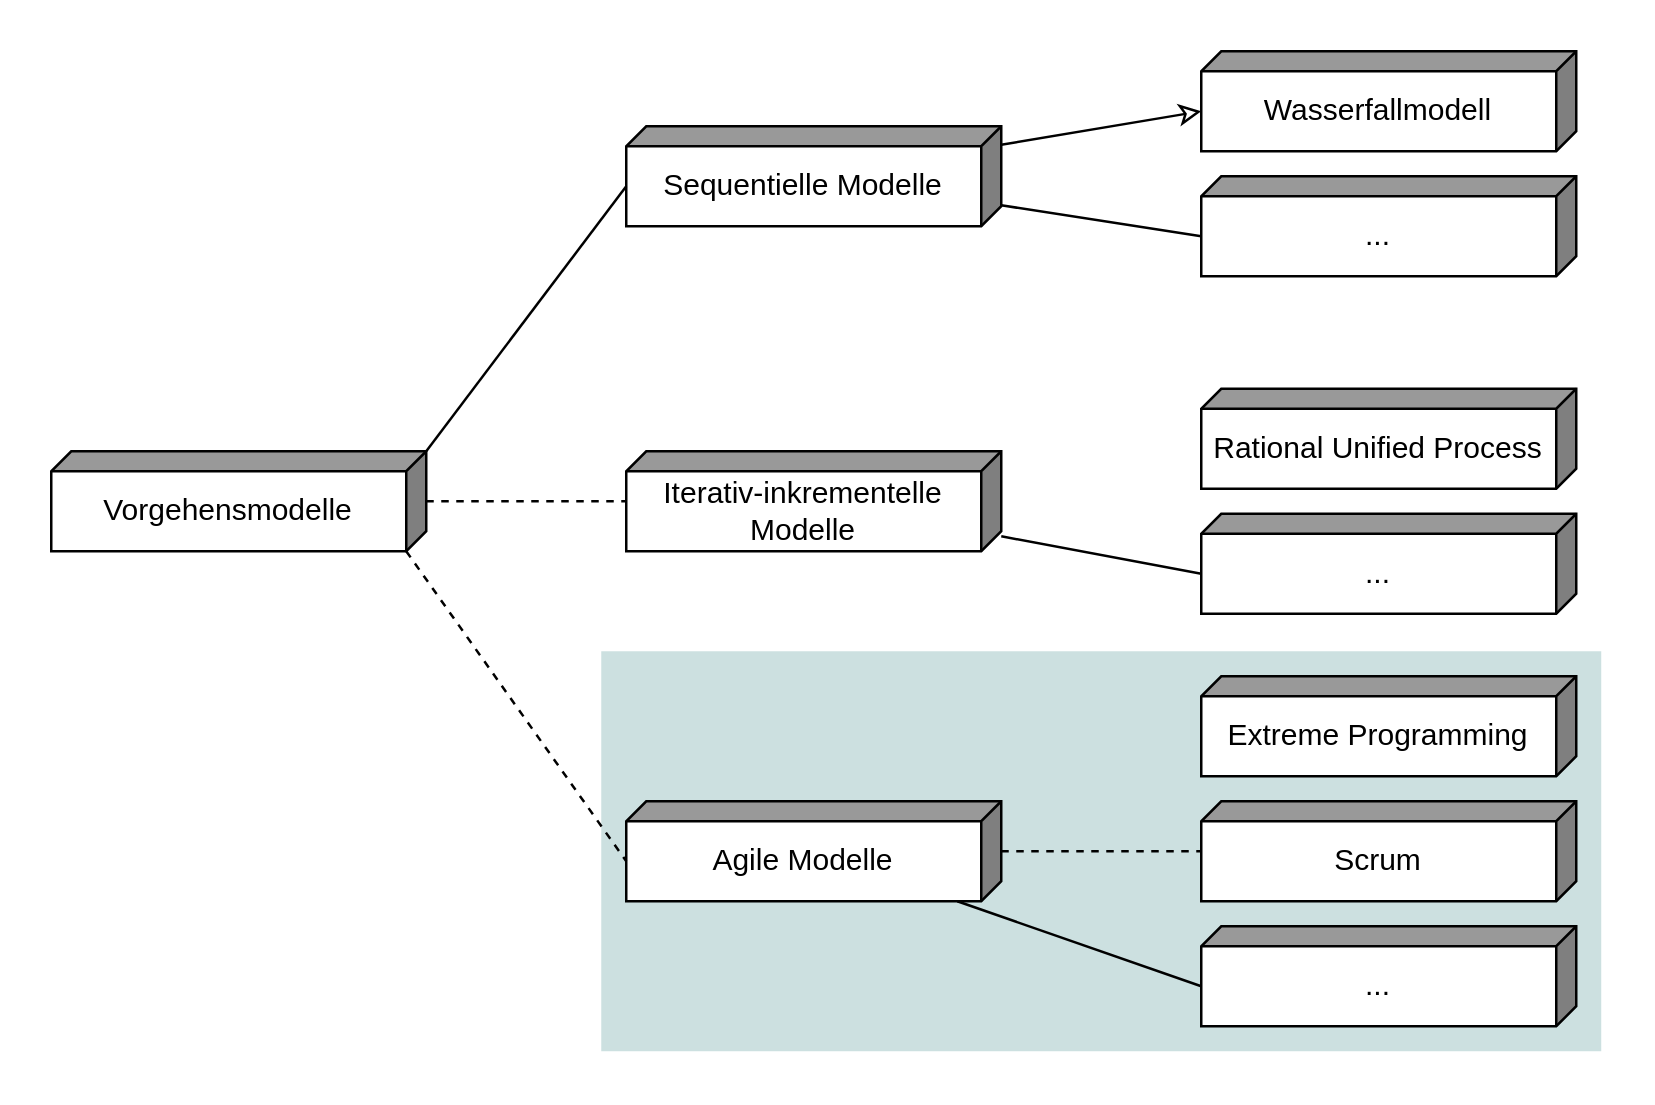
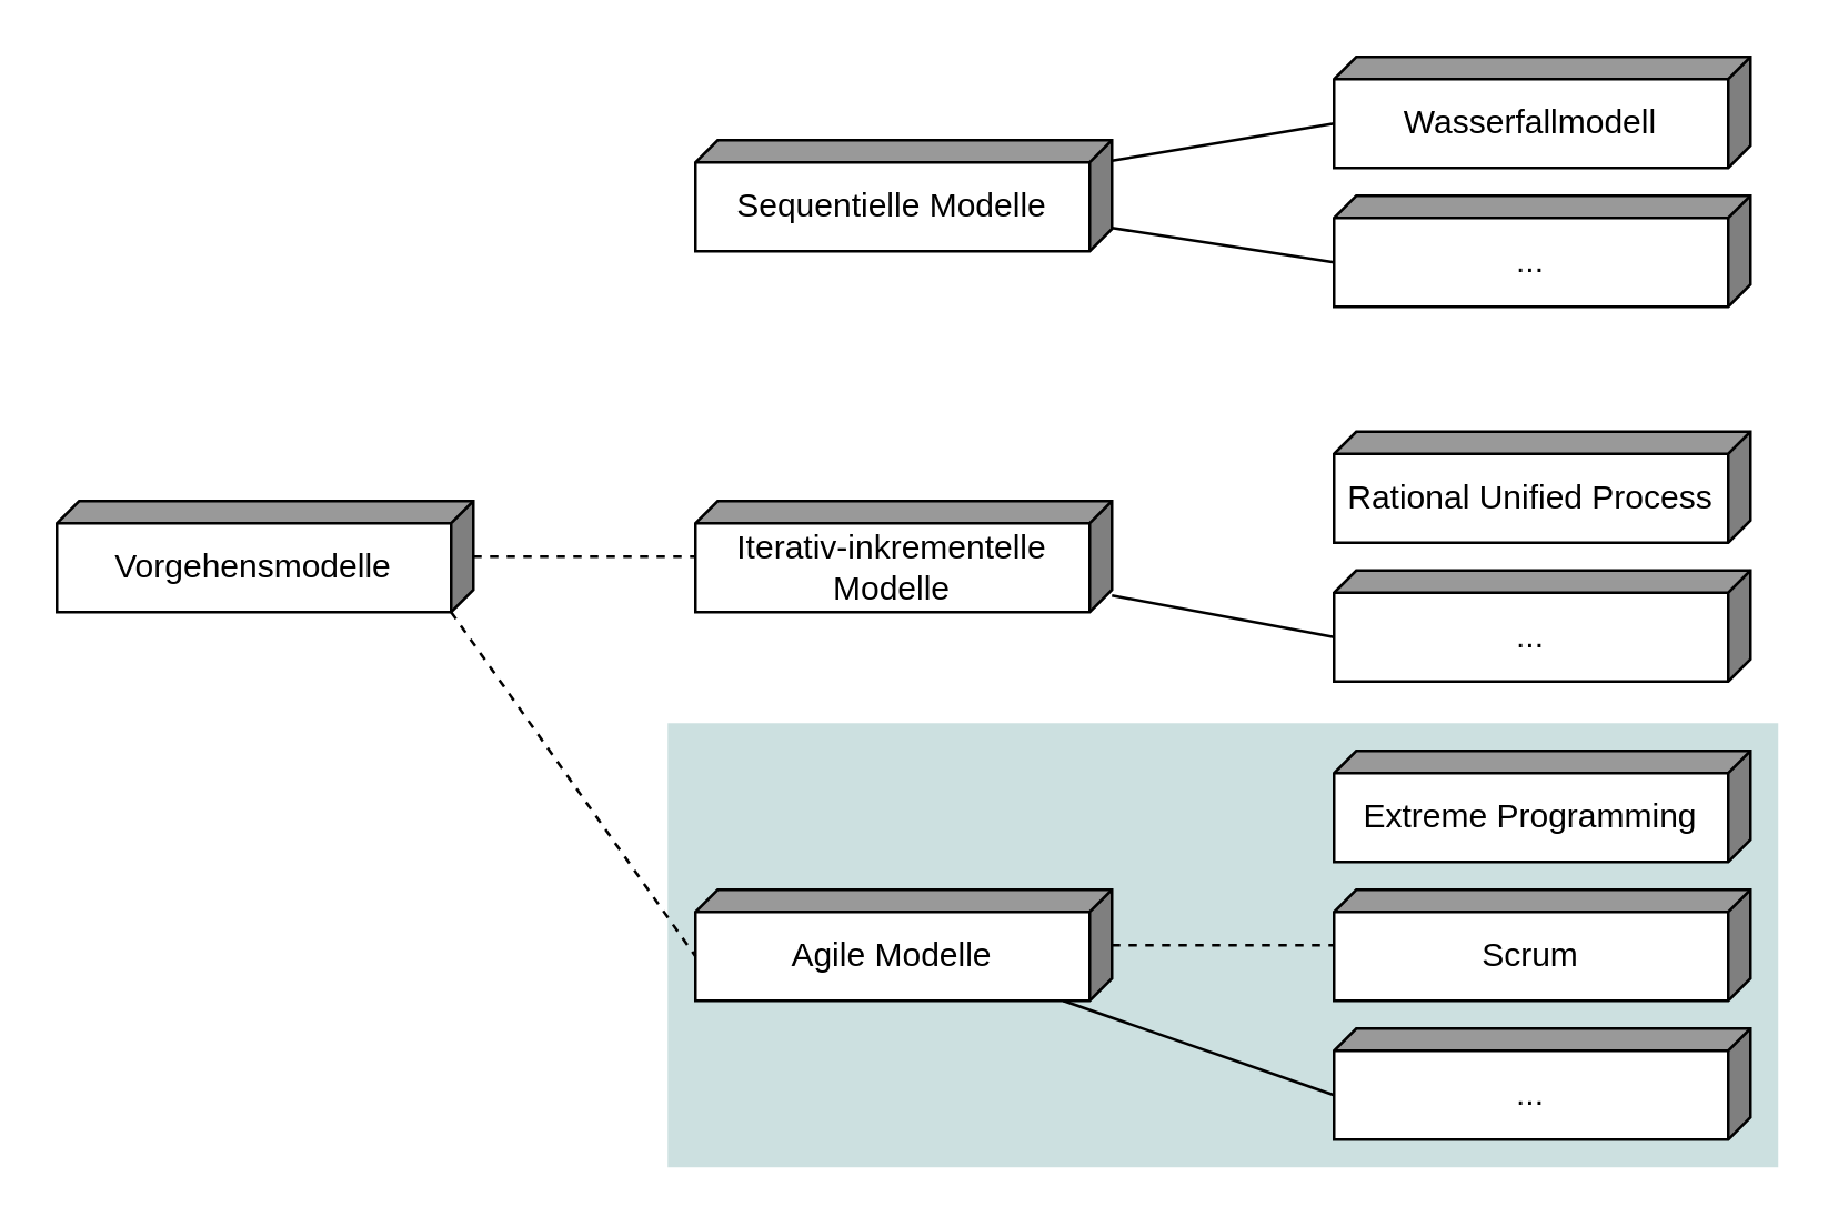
  <mxCell id="0" />
  <mxCell id="1" parent="0" />
  <mxCell id="2" value="" style="rounded=0;whiteSpace=wrap;html=1;strokeColor=none;fillColor=#006666;fillOpacity=20;" vertex="1" parent="1"><mxGeometry x="240" y="260" width="400" height="160" as="geometry" /></mxCell>
  <mxCell id="3" value="Wasserfallmodell" style="shape=cube;whiteSpace=wrap;html=1;boundedLbl=1;backgroundOutline=1;darkOpacity=0.5;darkOpacity2=0.4;size=8;rotation=0;flipV=0;direction=south;portConstraintRotation=0;fontSize=12;" parent="1" vertex="1"><mxGeometry x="480" y="20" width="150" height="40" as="geometry" /></mxCell>
  <mxCell id="4" value="Rational Unified Process" style="shape=cube;whiteSpace=wrap;html=1;boundedLbl=1;backgroundOutline=1;darkOpacity=0.5;darkOpacity2=0.4;size=8;rotation=0;flipV=0;direction=south;portConstraintRotation=0;fontSize=12;" parent="1" vertex="1"><mxGeometry x="480" y="155" width="150" height="40" as="geometry" /></mxCell>
  <mxCell id="5" value="..." style="shape=cube;whiteSpace=wrap;html=1;boundedLbl=1;backgroundOutline=1;darkOpacity=0.5;darkOpacity2=0.4;size=8;rotation=0;flipV=0;direction=south;portConstraintRotation=0;fontSize=12;" parent="1" vertex="1"><mxGeometry x="480" y="70" width="150" height="40" as="geometry" /></mxCell>
  <mxCell id="6" value="Extreme Programming" style="shape=cube;whiteSpace=wrap;html=1;boundedLbl=1;backgroundOutline=1;darkOpacity=0.5;darkOpacity2=0.4;size=8;rotation=0;flipV=0;direction=south;portConstraintRotation=0;fontSize=12;" parent="1" vertex="1"><mxGeometry x="480" y="270" width="150" height="40" as="geometry" /></mxCell>
  <mxCell id="7" value="..." style="shape=cube;whiteSpace=wrap;html=1;boundedLbl=1;backgroundOutline=1;darkOpacity=0.5;darkOpacity2=0.4;size=8;rotation=0;flipV=0;direction=south;portConstraintRotation=0;fontSize=12;" parent="1" vertex="1"><mxGeometry x="480" y="205" width="150" height="40" as="geometry" /></mxCell>
  <mxCell id="8" value="Scrum" style="shape=cube;whiteSpace=wrap;html=1;boundedLbl=1;backgroundOutline=1;darkOpacity=0.5;darkOpacity2=0.4;size=8;rotation=0;flipV=0;direction=south;portConstraintRotation=0;fontSize=12;" parent="1" vertex="1"><mxGeometry x="480" y="320" width="150" height="40" as="geometry" /></mxCell>
  <mxCell id="9" value="..." style="shape=cube;whiteSpace=wrap;html=1;boundedLbl=1;backgroundOutline=1;darkOpacity=0.5;darkOpacity2=0.4;size=8;rotation=0;flipV=0;direction=south;portConstraintRotation=0;fontSize=12;" parent="1" vertex="1"><mxGeometry x="480" y="370" width="150" height="40" as="geometry" /></mxCell>
  <mxCell id="10" style="edgeStyle=none;rounded=0;orthogonalLoop=1;jettySize=auto;html=1;entryX=0;entryY=0;entryDx=24;entryDy=150;entryPerimeter=0;shadow=0;endArrow=none;endFill=0;fontSize=12;" parent="1" source="11" target="7" edge="1"><mxGeometry relative="1" as="geometry" /></mxCell>
  <mxCell id="11" value="Iterativ-inkrementelle Modelle" style="shape=cube;whiteSpace=wrap;html=1;boundedLbl=1;backgroundOutline=1;darkOpacity=0.5;darkOpacity2=0.4;size=8;rotation=0;flipV=0;direction=south;portConstraintRotation=0;fontSize=12;" parent="1" vertex="1"><mxGeometry x="250" y="180" width="150" height="40" as="geometry" /></mxCell>
- <mxCell id="12" style="edgeStyle=none;rounded=0;orthogonalLoop=1;jettySize=auto;html=1;entryX=0;entryY=0;entryDx=24;entryDy=150;entryPerimeter=0;shadow=0;endArrow=classic;endFill=0;fontSize=12;" parent="1" source="14" target="3" edge="1"><mxGeometry relative="1" as="geometry" /></mxCell>
+ <mxCell id="12" style="edgeStyle=none;rounded=0;orthogonalLoop=1;jettySize=auto;html=1;entryX=0;entryY=0;entryDx=24;entryDy=150;entryPerimeter=0;shadow=0;endArrow=none;endFill=0;fontSize=12;" parent="1" source="14" target="3" edge="1"><mxGeometry relative="1" as="geometry" /></mxCell>
  <mxCell id="13" style="edgeStyle=none;rounded=0;orthogonalLoop=1;jettySize=auto;html=1;entryX=0;entryY=0;entryDx=24;entryDy=150;entryPerimeter=0;shadow=0;endArrow=none;endFill=0;fontSize=12;" parent="1" source="14" target="5" edge="1"><mxGeometry relative="1" as="geometry" /></mxCell>
  <mxCell id="14" value="Sequentielle Modelle" style="shape=cube;whiteSpace=wrap;html=1;boundedLbl=1;backgroundOutline=1;darkOpacity=0.5;darkOpacity2=0.4;size=8;rotation=0;flipV=0;direction=south;portConstraintRotation=0;fontSize=12;" parent="1" vertex="1"><mxGeometry x="250" y="50" width="150" height="40" as="geometry" /></mxCell>
  <mxCell id="15" style="edgeStyle=none;rounded=0;orthogonalLoop=1;jettySize=auto;html=1;shadow=0;endArrow=none;endFill=0;fontSize=12;dashed=1;" parent="1" source="17" target="8" edge="1"><mxGeometry relative="1" as="geometry" /></mxCell>
  <mxCell id="16" style="edgeStyle=none;rounded=0;orthogonalLoop=1;jettySize=auto;html=1;entryX=0;entryY=0;entryDx=24;entryDy=150;entryPerimeter=0;shadow=0;endArrow=none;endFill=0;fontSize=12;" parent="1" source="17" target="9" edge="1"><mxGeometry relative="1" as="geometry" /></mxCell>
  <mxCell id="17" value="Agile Modelle" style="shape=cube;whiteSpace=wrap;html=1;boundedLbl=1;backgroundOutline=1;darkOpacity=0.5;darkOpacity2=0.4;size=8;rotation=0;flipV=0;direction=south;portConstraintRotation=0;fontSize=12;" parent="1" vertex="1"><mxGeometry x="250" y="320" width="150" height="40" as="geometry" /></mxCell>
  <mxCell id="18" style="rounded=0;orthogonalLoop=1;jettySize=auto;html=1;shadow=0;endArrow=none;endFill=0;fontSize=12;dashed=1;" parent="1" source="21" target="11" edge="1"><mxGeometry relative="1" as="geometry"><mxPoint x="220" y="200" as="targetPoint" /><mxPoint x="210" y="240" as="sourcePoint" /></mxGeometry></mxCell>
  <mxCell id="19" style="rounded=0;orthogonalLoop=1;jettySize=auto;html=1;shadow=0;endArrow=none;endFill=0;entryX=0;entryY=0;entryDx=24;entryDy=150;entryPerimeter=0;fontSize=12;exitX=0;exitY=0;exitDx=40;exitDy=8;exitPerimeter=0;dashed=1;" parent="1" source="21" target="17" edge="1"><mxGeometry relative="1" as="geometry"><mxPoint x="70" y="260" as="targetPoint" /></mxGeometry></mxCell>
- <mxCell id="20" style="edgeStyle=none;rounded=0;orthogonalLoop=1;jettySize=auto;html=1;entryX=0;entryY=0;entryDx=24;entryDy=150;entryPerimeter=0;shadow=0;endArrow=none;endFill=0;fontSize=12;exitX=0;exitY=0;exitDx=0;exitDy=0;exitPerimeter=0;" parent="1" source="21" target="14" edge="1"><mxGeometry relative="1" as="geometry" /></mxCell>
  <mxCell id="21" value="Vorgehensmodelle" style="shape=cube;whiteSpace=wrap;html=1;boundedLbl=1;backgroundOutline=1;darkOpacity=0.5;darkOpacity2=0.4;size=8;rotation=0;flipV=0;direction=south;portConstraintRotation=0;fontSize=12;" parent="1" vertex="1"><mxGeometry x="20" y="180" width="150" height="40" as="geometry" /></mxCell>
